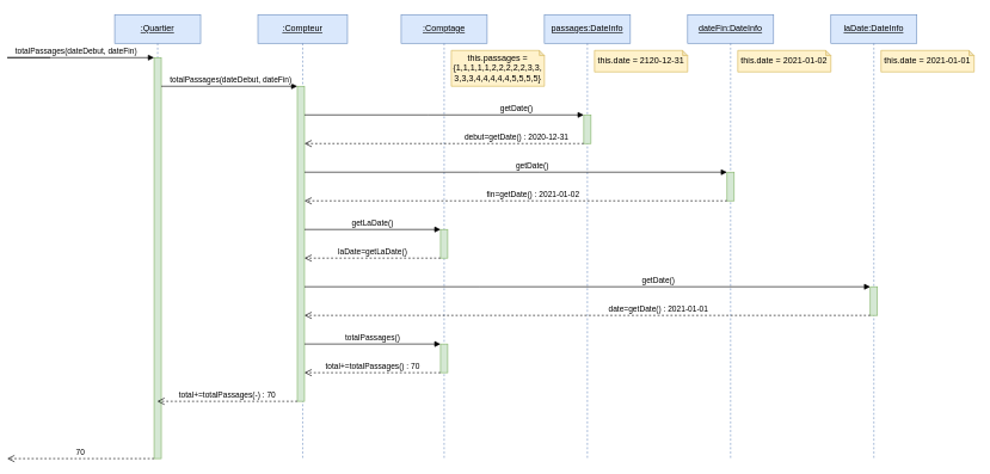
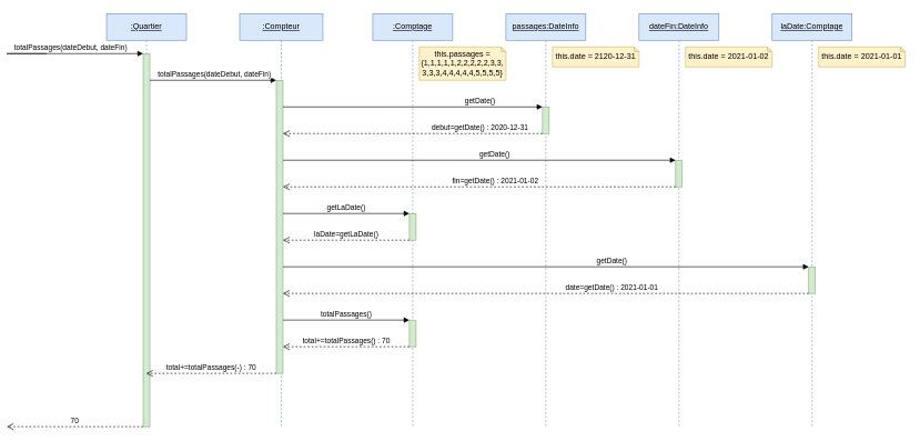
  <mxCell id="0" />
  <mxCell id="1" parent="0" />
  <mxCell id="2" value="&lt;u&gt;:Quartier&lt;/u&gt;" style="shape=umlLifeline;perimeter=lifelinePerimeter;whiteSpace=wrap;html=1;container=1;dropTarget=0;collapsible=0;recursiveResize=0;outlineConnect=0;portConstraint=eastwest;newEdgeStyle={&quot;edgeStyle&quot;:&quot;elbowEdgeStyle&quot;,&quot;elbow&quot;:&quot;vertical&quot;,&quot;curved&quot;:0,&quot;rounded&quot;:0};fillColor=#dae8fc;strokeColor=#6c8ebf;" vertex="1" parent="1"><mxGeometry x="20" y="20" width="120" height="620" as="geometry" /></mxCell>
  <mxCell id="3" value="" style="html=1;points=[];perimeter=orthogonalPerimeter;outlineConnect=0;targetShapes=umlLifeline;portConstraint=eastwest;newEdgeStyle={&quot;edgeStyle&quot;:&quot;elbowEdgeStyle&quot;,&quot;elbow&quot;:&quot;vertical&quot;,&quot;curved&quot;:0,&quot;rounded&quot;:0};fillColor=#d5e8d4;strokeColor=#82b366;" vertex="1" parent="2"><mxGeometry x="55" y="60" width="10" height="560" as="geometry" /></mxCell>
  <mxCell id="4" value="totalPassages(dateDebut, dateFin)" style="html=1;verticalAlign=bottom;endArrow=block;edgeStyle=elbowEdgeStyle;elbow=vertical;curved=0;rounded=0;" edge="1" target="3" parent="2"><mxGeometry x="0.176" relative="1" as="geometry"><mxPoint x="-90" y="60" as="sourcePoint" /><Array as="points"><mxPoint x="-150" y="60" /></Array><mxPoint as="offset" /></mxGeometry></mxCell>
  <mxCell id="5" value="70" style="html=1;verticalAlign=bottom;endArrow=open;dashed=1;endSize=8;edgeStyle=elbowEdgeStyle;elbow=vertical;curved=0;rounded=0;" edge="1" source="3" parent="2"><mxGeometry relative="1" as="geometry"><mxPoint x="-150" y="620" as="targetPoint" /><Array as="points"><mxPoint x="-20" y="620" /><mxPoint y="280" /></Array></mxGeometry></mxCell>
  <mxCell id="6" value="&lt;u&gt;:Compteur&lt;/u&gt;" style="shape=umlLifeline;perimeter=lifelinePerimeter;whiteSpace=wrap;html=1;container=1;dropTarget=0;collapsible=0;recursiveResize=0;outlineConnect=0;portConstraint=eastwest;newEdgeStyle={&quot;edgeStyle&quot;:&quot;elbowEdgeStyle&quot;,&quot;elbow&quot;:&quot;vertical&quot;,&quot;curved&quot;:0,&quot;rounded&quot;:0};fillColor=#dae8fc;strokeColor=#6c8ebf;" vertex="1" parent="1"><mxGeometry x="220" y="20" width="125" height="620" as="geometry" /></mxCell>
  <mxCell id="7" value="" style="html=1;points=[];perimeter=orthogonalPerimeter;outlineConnect=0;targetShapes=umlLifeline;portConstraint=eastwest;newEdgeStyle={&quot;edgeStyle&quot;:&quot;elbowEdgeStyle&quot;,&quot;elbow&quot;:&quot;vertical&quot;,&quot;curved&quot;:0,&quot;rounded&quot;:0};fillColor=#d5e8d4;strokeColor=#82b366;" vertex="1" parent="6"><mxGeometry x="55" y="100" width="10" height="440" as="geometry" /></mxCell>
  <mxCell id="8" value="&lt;u&gt;:Comptage&lt;/u&gt;" style="shape=umlLifeline;perimeter=lifelinePerimeter;whiteSpace=wrap;html=1;container=1;dropTarget=0;collapsible=0;recursiveResize=0;outlineConnect=0;portConstraint=eastwest;newEdgeStyle={&quot;edgeStyle&quot;:&quot;elbowEdgeStyle&quot;,&quot;elbow&quot;:&quot;vertical&quot;,&quot;curved&quot;:0,&quot;rounded&quot;:0};fillColor=#dae8fc;strokeColor=#6c8ebf;" vertex="1" parent="1"><mxGeometry x="420" y="20" width="120" height="620" as="geometry" /></mxCell>
  <mxCell id="9" value="" style="html=1;points=[];perimeter=orthogonalPerimeter;outlineConnect=0;targetShapes=umlLifeline;portConstraint=eastwest;newEdgeStyle={&quot;edgeStyle&quot;:&quot;elbowEdgeStyle&quot;,&quot;elbow&quot;:&quot;vertical&quot;,&quot;curved&quot;:0,&quot;rounded&quot;:0};fillColor=#d5e8d4;strokeColor=#82b366;" vertex="1" parent="8"><mxGeometry x="55" y="300" width="10" height="40" as="geometry" /></mxCell>
  <mxCell id="10" value="" style="html=1;points=[];perimeter=orthogonalPerimeter;outlineConnect=0;targetShapes=umlLifeline;portConstraint=eastwest;newEdgeStyle={&quot;edgeStyle&quot;:&quot;elbowEdgeStyle&quot;,&quot;elbow&quot;:&quot;vertical&quot;,&quot;curved&quot;:0,&quot;rounded&quot;:0};fillColor=#d5e8d4;strokeColor=#82b366;" vertex="1" parent="8"><mxGeometry x="55" y="460" width="10" height="40" as="geometry" /></mxCell>
  <mxCell id="11" value="&lt;u&gt;passages:DateInfo&lt;/u&gt;" style="shape=umlLifeline;perimeter=lifelinePerimeter;whiteSpace=wrap;html=1;container=1;dropTarget=0;collapsible=0;recursiveResize=0;outlineConnect=0;portConstraint=eastwest;newEdgeStyle={&quot;edgeStyle&quot;:&quot;elbowEdgeStyle&quot;,&quot;elbow&quot;:&quot;vertical&quot;,&quot;curved&quot;:0,&quot;rounded&quot;:0};fillColor=#dae8fc;strokeColor=#6c8ebf;" vertex="1" parent="1"><mxGeometry x="620" y="20" width="120" height="620" as="geometry" /></mxCell>
  <mxCell id="12" value="" style="html=1;points=[];perimeter=orthogonalPerimeter;outlineConnect=0;targetShapes=umlLifeline;portConstraint=eastwest;newEdgeStyle={&quot;edgeStyle&quot;:&quot;elbowEdgeStyle&quot;,&quot;elbow&quot;:&quot;vertical&quot;,&quot;curved&quot;:0,&quot;rounded&quot;:0};fillColor=#d5e8d4;strokeColor=#82b366;" vertex="1" parent="11"><mxGeometry x="55" y="140" width="10" height="40" as="geometry" /></mxCell>
  <mxCell id="13" value="&lt;u&gt;dateFin:DateInfo&lt;/u&gt;" style="shape=umlLifeline;perimeter=lifelinePerimeter;whiteSpace=wrap;html=1;container=1;dropTarget=0;collapsible=0;recursiveResize=0;outlineConnect=0;portConstraint=eastwest;newEdgeStyle={&quot;edgeStyle&quot;:&quot;elbowEdgeStyle&quot;,&quot;elbow&quot;:&quot;vertical&quot;,&quot;curved&quot;:0,&quot;rounded&quot;:0};fillColor=#dae8fc;strokeColor=#6c8ebf;" vertex="1" parent="1"><mxGeometry x="820" y="20" width="120" height="620" as="geometry" /></mxCell>
  <mxCell id="14" value="" style="html=1;points=[];perimeter=orthogonalPerimeter;outlineConnect=0;targetShapes=umlLifeline;portConstraint=eastwest;newEdgeStyle={&quot;edgeStyle&quot;:&quot;elbowEdgeStyle&quot;,&quot;elbow&quot;:&quot;vertical&quot;,&quot;curved&quot;:0,&quot;rounded&quot;:0};fillColor=#d5e8d4;strokeColor=#82b366;" vertex="1" parent="13"><mxGeometry x="55" y="220" width="10" height="40" as="geometry" /></mxCell>
- <mxCell id="15" value="&lt;u&gt;laDate:DateInfo&lt;/u&gt;" style="shape=umlLifeline;perimeter=lifelinePerimeter;whiteSpace=wrap;html=1;container=1;dropTarget=0;collapsible=0;recursiveResize=0;outlineConnect=0;portConstraint=eastwest;newEdgeStyle={&quot;edgeStyle&quot;:&quot;elbowEdgeStyle&quot;,&quot;elbow&quot;:&quot;vertical&quot;,&quot;curved&quot;:0,&quot;rounded&quot;:0};fillColor=#dae8fc;strokeColor=#6c8ebf;" vertex="1" parent="1"><mxGeometry x="1020" y="20" width="120" height="620" as="geometry" /></mxCell>
+ <mxCell id="15" value="&lt;u&gt;laDate:Comptage&lt;/u&gt;" style="shape=umlLifeline;perimeter=lifelinePerimeter;whiteSpace=wrap;html=1;container=1;dropTarget=0;collapsible=0;recursiveResize=0;outlineConnect=0;portConstraint=eastwest;newEdgeStyle={&quot;edgeStyle&quot;:&quot;elbowEdgeStyle&quot;,&quot;elbow&quot;:&quot;vertical&quot;,&quot;curved&quot;:0,&quot;rounded&quot;:0};fillColor=#dae8fc;strokeColor=#6c8ebf;" vertex="1" parent="1"><mxGeometry x="1020" y="20" width="120" height="620" as="geometry" /></mxCell>
  <mxCell id="16" value="" style="html=1;points=[];perimeter=orthogonalPerimeter;outlineConnect=0;targetShapes=umlLifeline;portConstraint=eastwest;newEdgeStyle={&quot;edgeStyle&quot;:&quot;elbowEdgeStyle&quot;,&quot;elbow&quot;:&quot;vertical&quot;,&quot;curved&quot;:0,&quot;rounded&quot;:0};fillColor=#d5e8d4;strokeColor=#82b366;" vertex="1" parent="15"><mxGeometry x="55" y="380" width="10" height="40" as="geometry" /></mxCell>
  <mxCell id="17" value="total+=totalPassages(-) : 70" style="html=1;verticalAlign=bottom;endArrow=open;dashed=1;endSize=8;edgeStyle=elbowEdgeStyle;elbow=vertical;curved=0;rounded=0;" edge="1" source="7" parent="1" target="2"><mxGeometry relative="1" as="geometry"><mxPoint x="220" y="195" as="targetPoint" /><Array as="points"><mxPoint x="170" y="560" /><mxPoint x="240" y="390" /></Array></mxGeometry></mxCell>
  <mxCell id="18" value="getDate()" style="html=1;verticalAlign=bottom;endArrow=block;edgeStyle=elbowEdgeStyle;elbow=vertical;curved=0;rounded=0;" edge="1" target="12" parent="1" source="7"><mxGeometry x="0.513" relative="1" as="geometry"><mxPoint x="543" y="160" as="sourcePoint" /><Array as="points"><mxPoint x="457" y="160" /></Array><mxPoint x="1" as="offset" /></mxGeometry></mxCell>
  <mxCell id="19" value="debut=getDate() : 2020-12-31" style="html=1;verticalAlign=bottom;endArrow=open;dashed=1;endSize=8;edgeStyle=elbowEdgeStyle;elbow=vertical;curved=0;rounded=0;" edge="1" source="12" parent="1" target="7"><mxGeometry x="-0.513" relative="1" as="geometry"><mxPoint x="543" y="235" as="targetPoint" /><Array as="points"><mxPoint x="520" y="200" /><mxPoint x="460" y="240" /></Array><mxPoint x="1" as="offset" /></mxGeometry></mxCell>
  <mxCell id="20" value="totalPassages(dateDebut, dateFin)" style="html=1;verticalAlign=bottom;endArrow=block;edgeStyle=elbowEdgeStyle;elbow=vertical;curved=0;rounded=0;" edge="1" target="7" parent="1" source="3"><mxGeometry x="0.024" relative="1" as="geometry"><mxPoint x="220" y="120" as="sourcePoint" /><mxPoint x="170" y="180" as="targetPoint" /><Array as="points"><mxPoint x="170" y="120" /></Array><mxPoint as="offset" /></mxGeometry></mxCell>
  <mxCell id="21" value="fin=getDate() : 2021-01-02" style="html=1;verticalAlign=bottom;endArrow=open;dashed=1;endSize=8;edgeStyle=elbowEdgeStyle;elbow=vertical;curved=0;rounded=0;" edge="1" source="14" parent="1" target="7"><mxGeometry x="-0.083" relative="1" as="geometry"><mxPoint x="690" y="275" as="targetPoint" /><Array as="points"><mxPoint x="530" y="280" /></Array><mxPoint as="offset" /></mxGeometry></mxCell>
  <mxCell id="22" value="getDate()" style="html=1;verticalAlign=bottom;endArrow=block;edgeStyle=elbowEdgeStyle;elbow=vertical;curved=0;rounded=0;" edge="1" target="14" parent="1" source="7"><mxGeometry x="0.083" relative="1" as="geometry"><mxPoint x="690" y="200" as="sourcePoint" /><Array as="points"><mxPoint x="530" y="240" /></Array><mxPoint x="-1" as="offset" /></mxGeometry></mxCell>
  <mxCell id="23" value="laDate=getLaDate()" style="html=1;verticalAlign=bottom;endArrow=open;dashed=1;endSize=8;edgeStyle=elbowEdgeStyle;elbow=vertical;curved=0;rounded=0;" edge="1" source="9" parent="1" target="7"><mxGeometry relative="1" as="geometry"><mxPoint x="390" y="395" as="targetPoint" /><Array as="points"><mxPoint x="390" y="360" /><mxPoint x="410" y="440" /></Array></mxGeometry></mxCell>
  <mxCell id="24" value="getLaDate()" style="html=1;verticalAlign=bottom;endArrow=block;edgeStyle=elbowEdgeStyle;elbow=vertical;curved=0;rounded=0;" edge="1" target="9" parent="1" source="7"><mxGeometry relative="1" as="geometry"><mxPoint x="390" y="320" as="sourcePoint" /><Array as="points"><mxPoint x="380" y="320" /></Array></mxGeometry></mxCell>
  <mxCell id="25" value="getDate()" style="html=1;verticalAlign=bottom;endArrow=block;edgeStyle=elbowEdgeStyle;elbow=vertical;curved=0;rounded=0;" edge="1" target="16" parent="1" source="7"><mxGeometry x="0.253" relative="1" as="geometry"><mxPoint x="840" y="360" as="sourcePoint" /><Array as="points"><mxPoint x="530" y="400" /><mxPoint x="560" y="480" /><mxPoint x="690" y="360" /></Array><mxPoint x="-1" as="offset" /></mxGeometry></mxCell>
  <mxCell id="26" value="date=getDate() : 2021-01-01" style="html=1;verticalAlign=bottom;endArrow=open;dashed=1;endSize=8;edgeStyle=elbowEdgeStyle;elbow=vertical;curved=0;rounded=0;" edge="1" source="16" parent="1" target="7"><mxGeometry x="-0.253" relative="1" as="geometry"><mxPoint x="840" y="435" as="targetPoint" /><Array as="points"><mxPoint x="520" y="440" /><mxPoint x="560" y="520" /><mxPoint x="570" y="530" /><mxPoint x="690" y="400" /></Array><mxPoint x="-1" as="offset" /></mxGeometry></mxCell>
  <mxCell id="27" value="total+=totalPassages() : 70" style="html=1;verticalAlign=bottom;endArrow=open;dashed=1;endSize=8;edgeStyle=elbowEdgeStyle;elbow=vertical;curved=0;rounded=0;" edge="1" source="10" parent="1" target="7"><mxGeometry relative="1" as="geometry"><mxPoint x="390" y="555" as="targetPoint" /><Array as="points"><mxPoint x="380" y="520" /></Array></mxGeometry></mxCell>
  <mxCell id="28" value="totalPassages()" style="html=1;verticalAlign=bottom;endArrow=block;edgeStyle=elbowEdgeStyle;elbow=vertical;curved=0;rounded=0;" edge="1" target="10" parent="1" source="7"><mxGeometry relative="1" as="geometry"><mxPoint x="390" y="480" as="sourcePoint" /><Array as="points"><mxPoint x="370" y="480" /></Array></mxGeometry></mxCell>
  <mxCell id="29" value="this.date = 2120-12-31" style="shape=note;whiteSpace=wrap;html=1;backgroundOutline=1;darkOpacity=0.05;size=7;fillColor=#fff2cc;strokeColor=#d6b656;" vertex="1" parent="1"><mxGeometry x="690" y="70" width="130" height="30" as="geometry" /></mxCell>
  <mxCell id="30" value="this.date = 2021-01-02" style="shape=note;whiteSpace=wrap;html=1;backgroundOutline=1;darkOpacity=0.05;size=7;fillColor=#fff2cc;strokeColor=#d6b656;" vertex="1" parent="1"><mxGeometry x="890" y="70" width="130" height="30" as="geometry" /></mxCell>
  <mxCell id="31" value="this.date = 2021-01-01" style="shape=note;whiteSpace=wrap;html=1;backgroundOutline=1;darkOpacity=0.05;size=7;fillColor=#fff2cc;strokeColor=#d6b656;" vertex="1" parent="1"><mxGeometry x="1090" y="70" width="130" height="30" as="geometry" /></mxCell>
  <mxCell id="32" value="&lt;div&gt;this.passages = &lt;br&gt;&lt;/div&gt;&lt;div&gt;{1,1,1,1,1,2,2,2,2,2,3,3,&lt;/div&gt;&lt;div&gt;3,3,3,4,4,4,4,4,5,5,5,5}&lt;br&gt;&lt;/div&gt;" style="shape=note;whiteSpace=wrap;html=1;backgroundOutline=1;darkOpacity=0.05;size=7;fillColor=#fff2cc;strokeColor=#d6b656;" vertex="1" parent="1"><mxGeometry x="490" y="70" width="130" height="50" as="geometry" /></mxCell>
